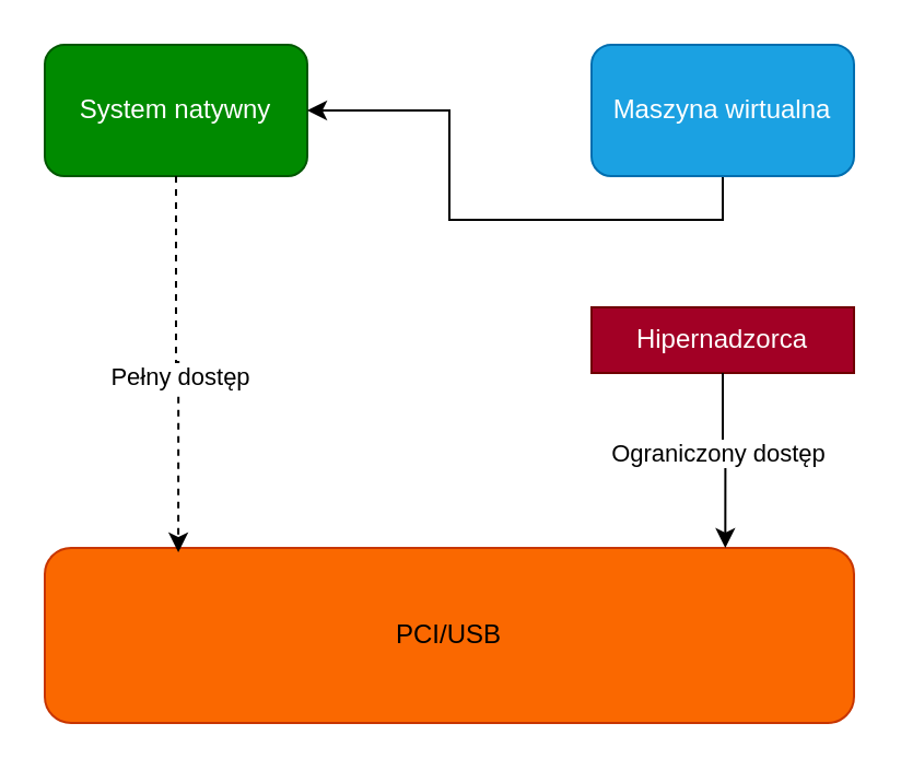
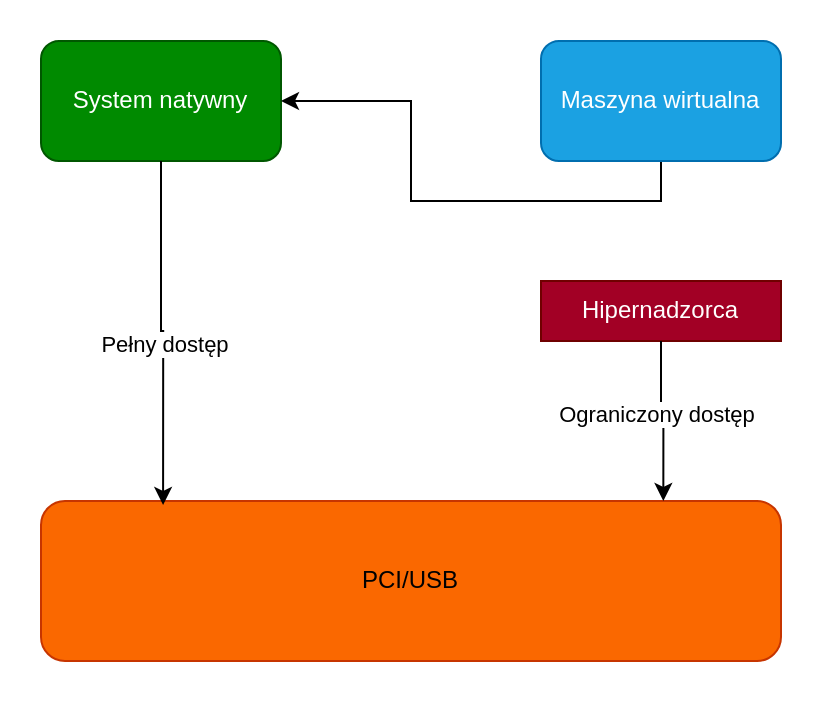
  <mxCell id="0" />
  <mxCell id="1" parent="0" />
  <mxCell id="2" value="System natywny" style="rounded=1;whiteSpace=wrap;html=1;fillColor=#008a00;fontColor=#ffffff;strokeColor=#005700;" vertex="1" parent="1"><mxGeometry x="20" y="20" width="120" height="60" as="geometry" /></mxCell>
  <mxCell id="3" style="edgeStyle=orthogonalEdgeStyle;rounded=0;orthogonalLoop=1;jettySize=auto;html=1;exitX=0.5;exitY=1;exitDx=0;exitDy=0;strokeColor=light-dark(#000000,#000000);" edge="1" parent="1" source="4" target="2"><mxGeometry relative="1" as="geometry" /></mxCell>
  <mxCell id="4" value="Maszyna wirtualna" style="rounded=1;whiteSpace=wrap;html=1;fillColor=#1ba1e2;fontColor=#ffffff;strokeColor=#006EAF;" vertex="1" parent="1"><mxGeometry x="270" y="20" width="120" height="60" as="geometry" /></mxCell>
  <mxCell id="5" value="&lt;span style=&quot;color: light-dark(rgb(0, 0, 0), rgb(0, 0, 0));&quot;&gt;PCI/USB&lt;/span&gt;" style="rounded=1;whiteSpace=wrap;html=1;fillColor=#fa6800;fontColor=#000000;strokeColor=#C73500;" vertex="1" parent="1"><mxGeometry x="20" y="250" width="370" height="80" as="geometry" /></mxCell>
  <mxCell id="6" value="Hipernadzorca" style="rounded=0;whiteSpace=wrap;html=1;fillColor=#a20025;fontColor=#ffffff;strokeColor=#6F0000;" vertex="1" parent="1"><mxGeometry x="270" y="140" width="120" height="30" as="geometry" /></mxCell>
- <mxCell id="7" style="edgeStyle=orthogonalEdgeStyle;rounded=0;orthogonalLoop=1;jettySize=auto;html=1;exitX=0.5;exitY=1;exitDx=0;exitDy=0;entryX=0.165;entryY=0.025;entryDx=0;entryDy=0;entryPerimeter=0;strokeColor=light-dark(#000000,#000000);dashed=1;" edge="1" parent="1" source="2" target="5"><mxGeometry relative="1" as="geometry" /></mxCell>
+ <mxCell id="7" style="edgeStyle=orthogonalEdgeStyle;rounded=0;orthogonalLoop=1;jettySize=auto;html=1;exitX=0.5;exitY=1;exitDx=0;exitDy=0;entryX=0.165;entryY=0.025;entryDx=0;entryDy=0;entryPerimeter=0;strokeColor=light-dark(#000000,#000000);" edge="1" parent="1" source="2" target="5"><mxGeometry relative="1" as="geometry" /></mxCell>
  <mxCell id="8" value="Pełny dostęp" style="edgeLabel;html=1;align=center;verticalAlign=middle;resizable=0;points=[];fontColor=light-dark(#000000,#000000);" vertex="1" connectable="0" parent="7"><mxGeometry x="0.076" relative="1" as="geometry"><mxPoint as="offset" /></mxGeometry></mxCell>
  <mxCell id="9" style="edgeStyle=orthogonalEdgeStyle;rounded=0;orthogonalLoop=1;jettySize=auto;html=1;exitX=0.5;exitY=1;exitDx=0;exitDy=0;entryX=0.841;entryY=0;entryDx=0;entryDy=0;entryPerimeter=0;strokeColor=light-dark(#000000,#000000);" edge="1" parent="1" source="6" target="5"><mxGeometry relative="1" as="geometry" /></mxCell>
  <mxCell id="10" value="Ograniczony dostęp" style="edgeLabel;html=1;align=center;verticalAlign=middle;resizable=0;points=[];fontColor=light-dark(#000000,#000000);" vertex="1" connectable="0" parent="9"><mxGeometry x="-0.113" y="-3" relative="1" as="geometry"><mxPoint as="offset" /></mxGeometry></mxCell>
